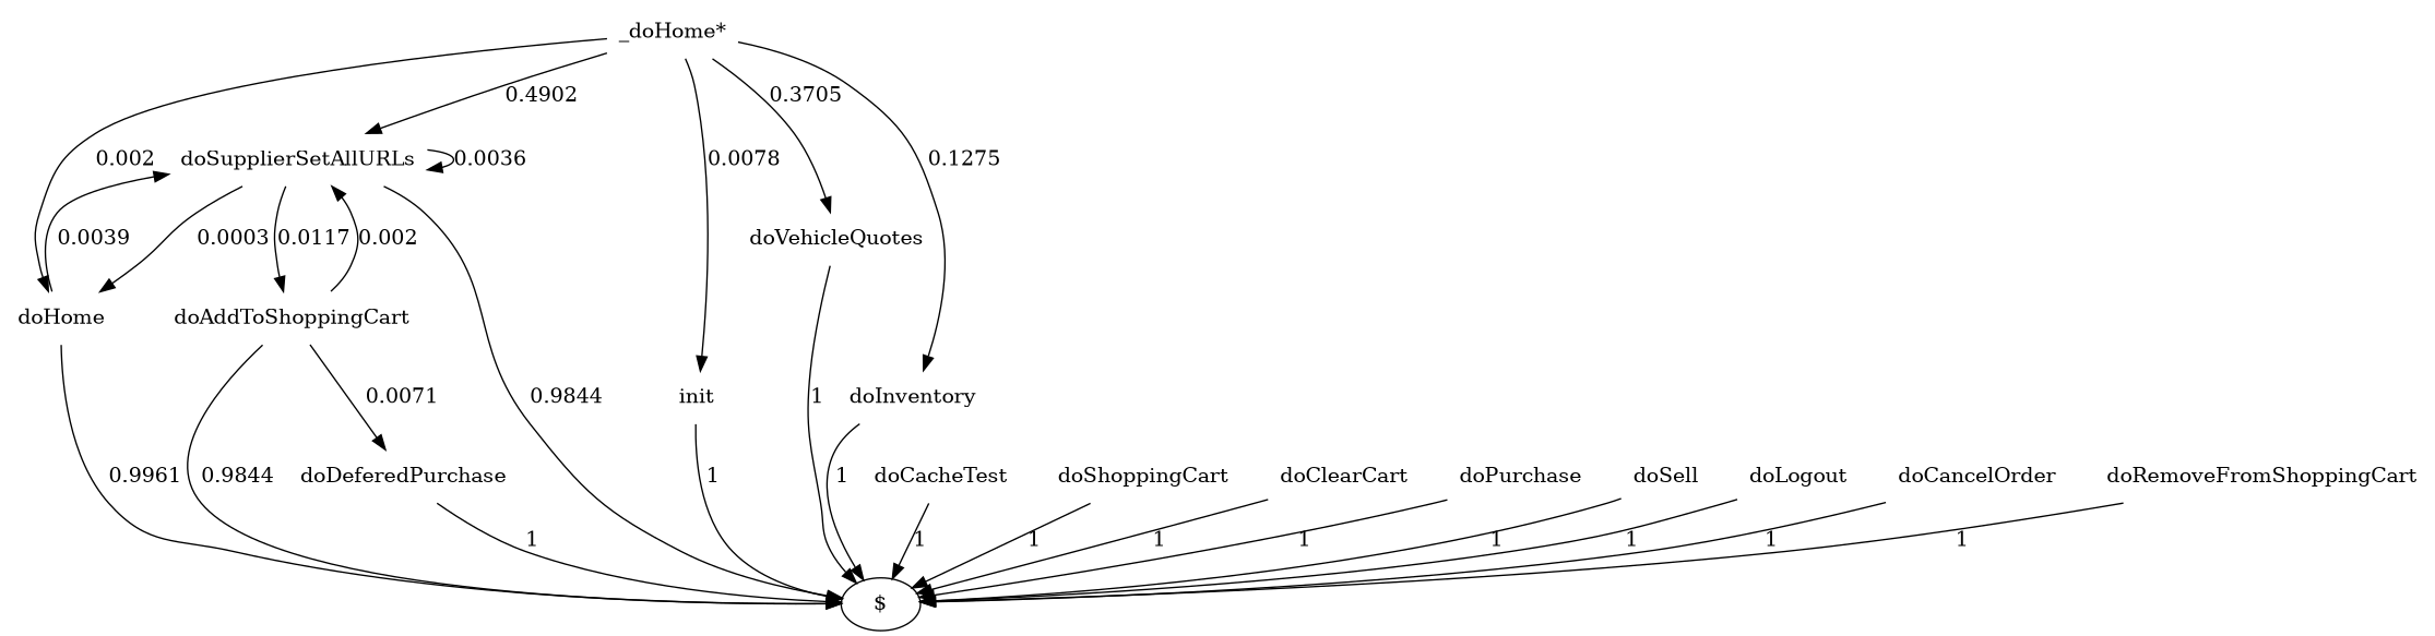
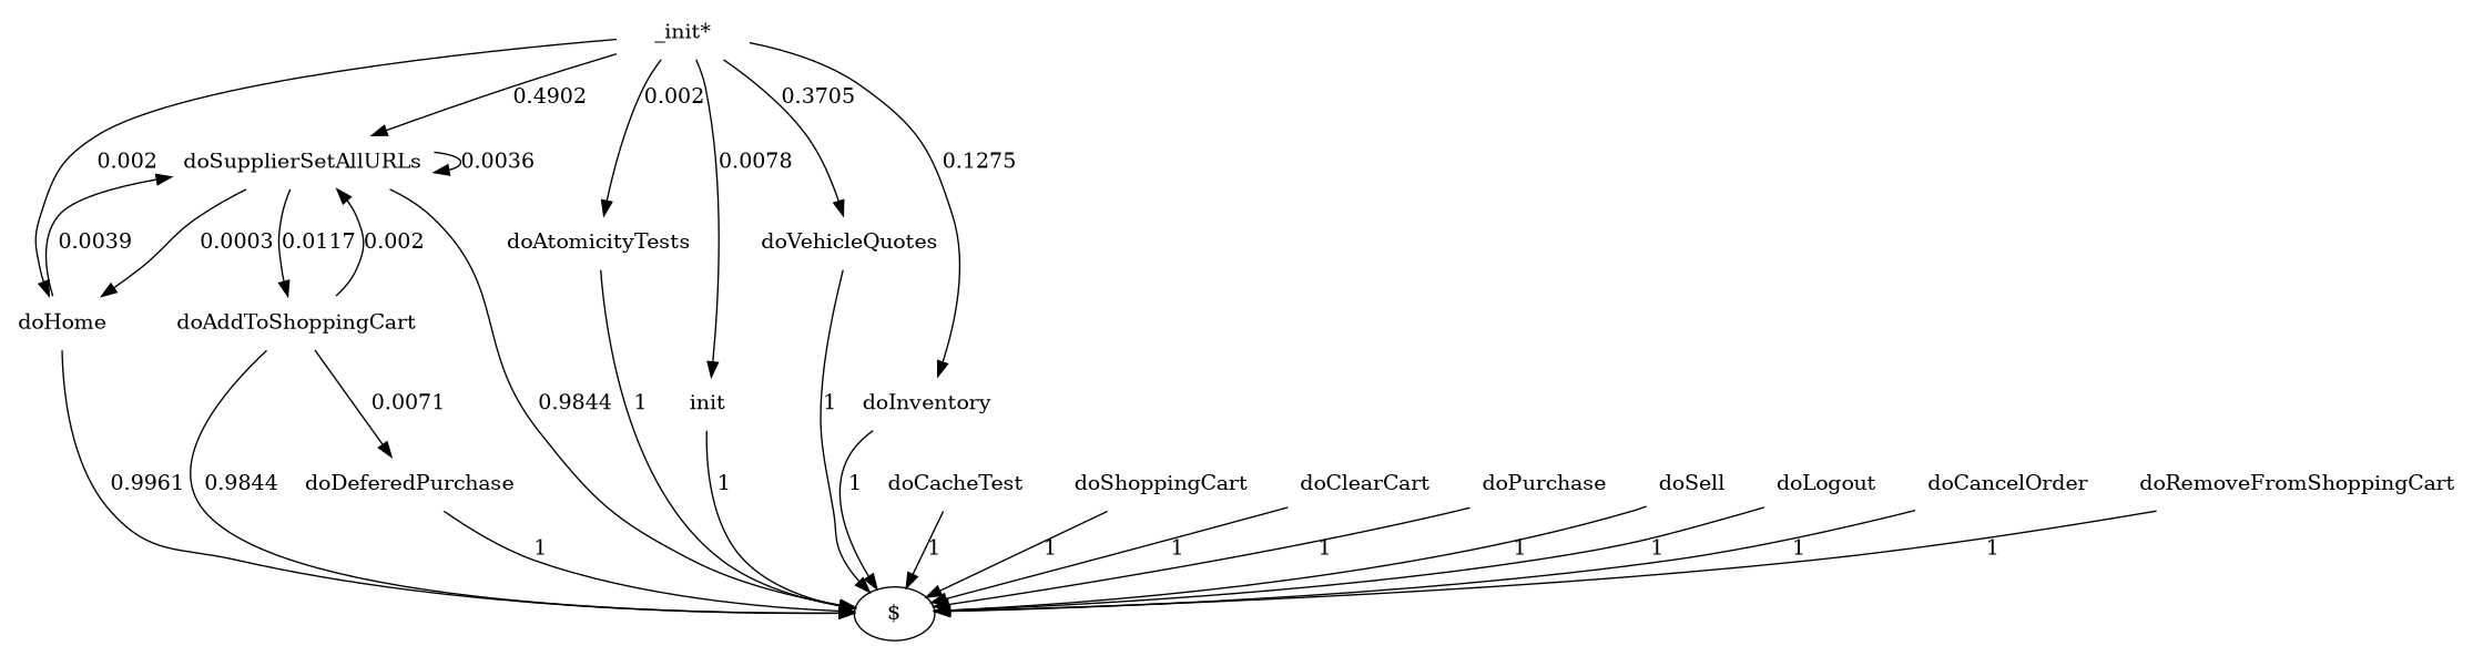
  digraph {
    node [shape=none]
    edge [style=solid]
-   n1 [label="_doHome*"]
+   n1 [label="_init*"]
    n2 [label=doSupplierSetAllURLs]
+   n3 [label=doAtomicityTests]
    n4 [label=init]
    n5 [label=doVehicleQuotes]
    n6 [label=doInventory]
    n7 [label=doHome]
    n8 [label=doAddToShoppingCart]
    "$" [shape=""]
    n10 [label=doCacheTest]
    n11 [label=doDeferedPurchase]
    n12 [label=doShoppingCart]
    n13 [label=doClearCart]
    n14 [label=doPurchase]
    n15 [label=doSell]
    n16 [label=doLogout]
    n17 [label=doCancelOrder]
    n18 [label=doRemoveFromShoppingCart]
    n1 -> n2 [label=0.4902]
+   n1 -> n3 [label=0.002]
    n1 -> n4 [label=0.0078]
    n1 -> n5 [label=0.3705]
    n1 -> n6 [label=0.1275]
    n1 -> n7 [label=0.002]
    n2 -> n2 [label=0.0036]
    n2 -> n7 [label=0.0003]
    n2 -> n8 [label=0.0117]
    n2 -> "$" [label=0.9844]
+   n3 -> "$" [label=1]
    n4 -> "$" [label=1]
    n5 -> "$" [label=1]
    n6 -> "$" [label=1]
    n7 -> n2 [label=0.0039]
    n7 -> "$" [label=0.9961]
    n8 -> n2 [label=0.002]
    n8 -> "$" [label=0.9844]
    n8 -> n11 [label=0.0071]
    n10 -> "$" [label=1]
    n11 -> "$" [label=1]
    n12 -> "$" [label=1]
    n13 -> "$" [label=1]
    n14 -> "$" [label=1]
    n15 -> "$" [label=1]
    n16 -> "$" [label=1]
    n17 -> "$" [label=1]
    n18 -> "$" [label=1]
  }
